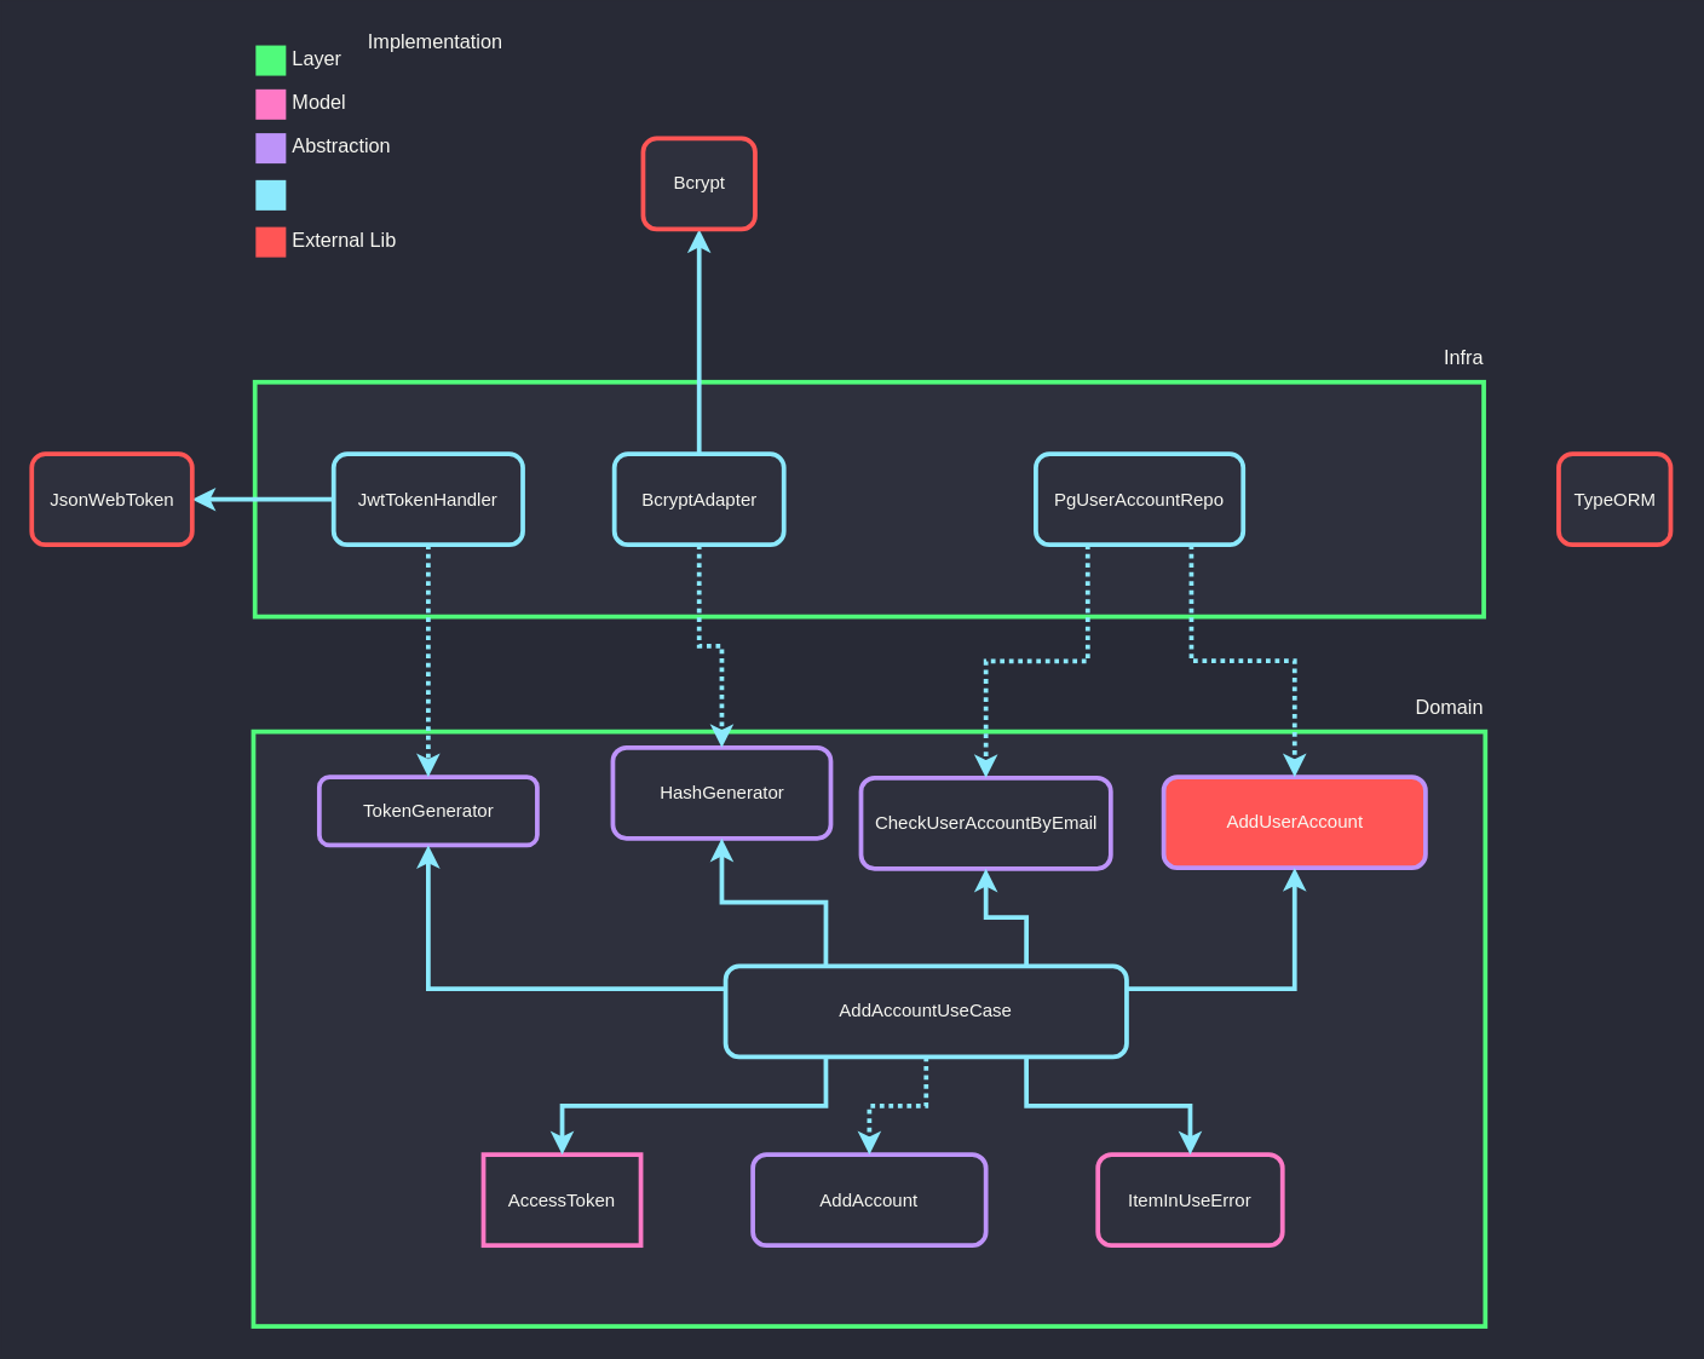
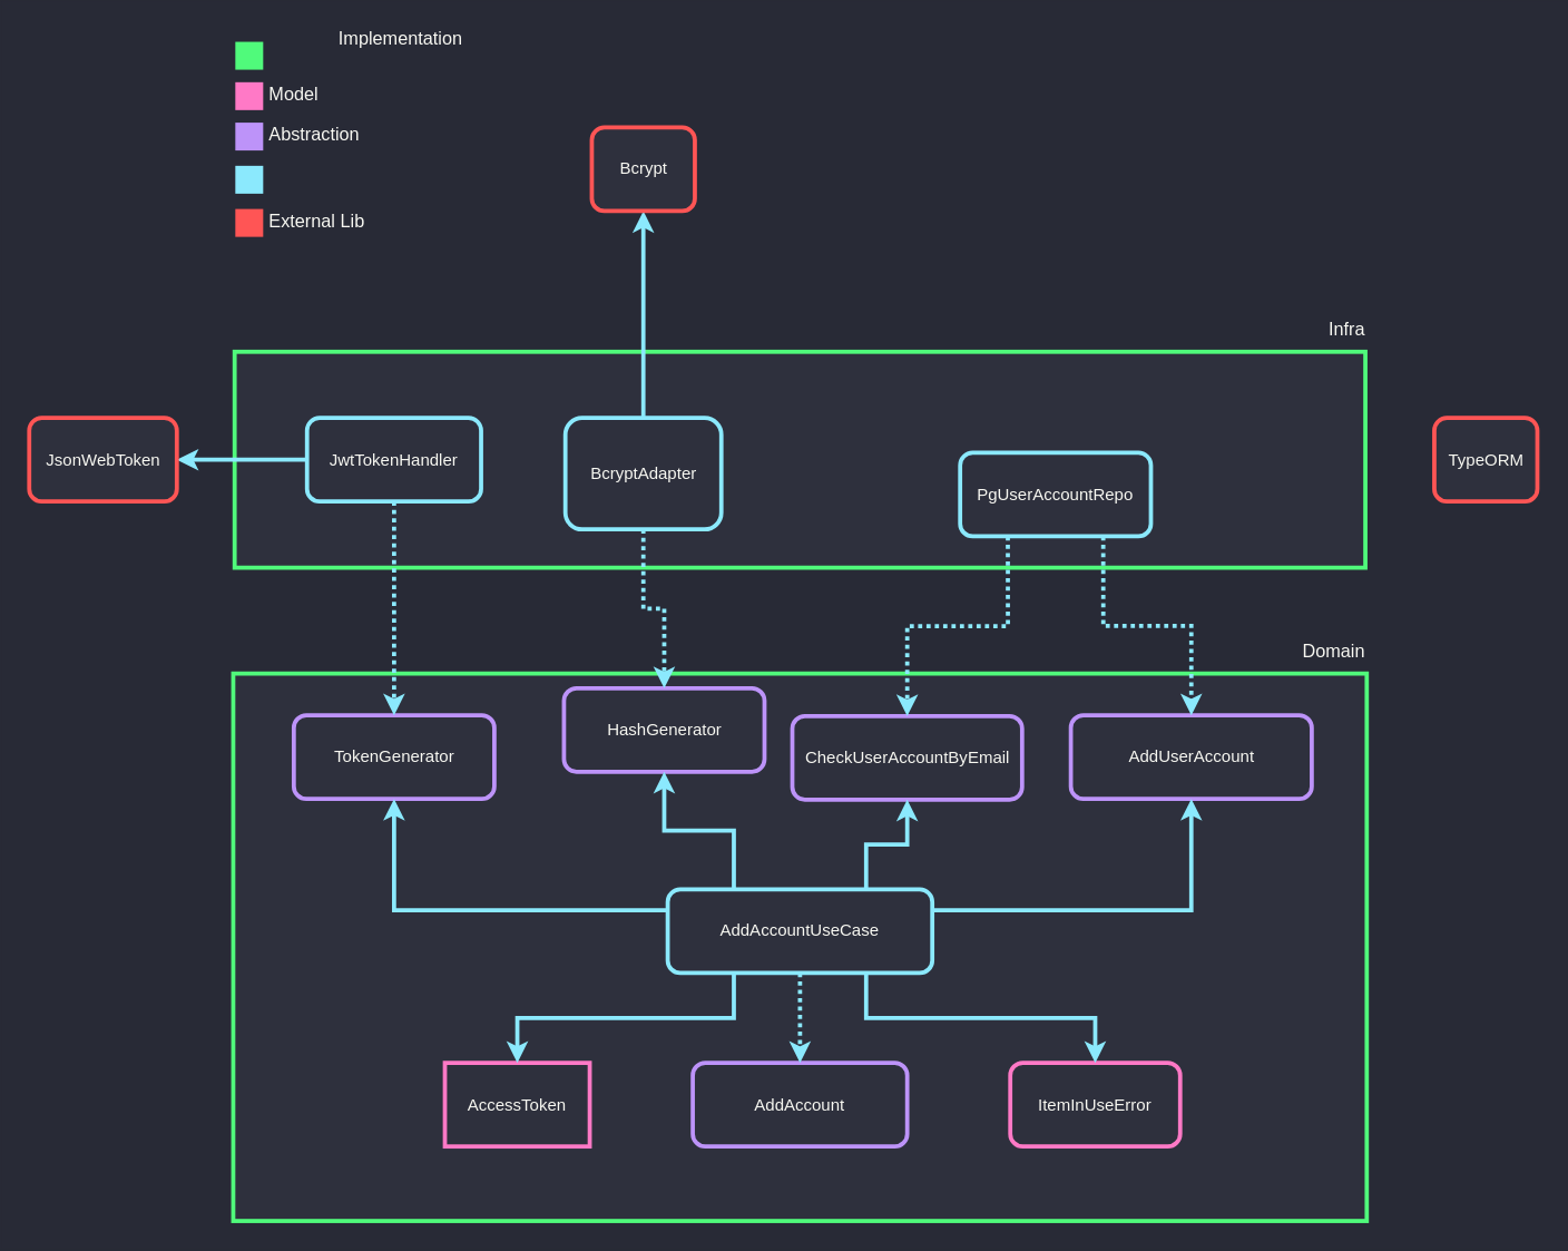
  <mxCell id="0" />
  <mxCell id="1" parent="0" />
  <mxCell id="2" value="" style="rounded=0;whiteSpace=wrap;html=1;strokeColor=#50FA7B;strokeWidth=3;fillColor=#2E303D;fontColor=#F8F8F2;" parent="1" vertex="1"><mxGeometry x="167" y="483" width="814" height="393" as="geometry" /></mxCell>
- <mxCell id="3" value="AddAccountUseCase" style="rounded=1;whiteSpace=wrap;html=1;strokeColor=#8BE9FD;fillColor=#2E303D;strokeWidth=3;fontColor=#F8F8F2;" parent="1" vertex="1"><mxGeometry x="479" y="638" width="265" height="60" as="geometry" /></mxCell>
+ <mxCell id="3" value="AddAccountUseCase" style="rounded=1;whiteSpace=wrap;html=1;strokeColor=#8BE9FD;fillColor=#2E303D;strokeWidth=3;fontColor=#F8F8F2;" parent="1" vertex="1"><mxGeometry x="479" y="638" width="190" height="60" as="geometry" /></mxCell>
  <mxCell id="4" value="Domain" style="text;html=1;resizable=0;points=[];autosize=1;align=right;verticalAlign=bottom;spacingTop=-4;fontColor=#F8F8F2;fontSize=13;" parent="1" vertex="1"><mxGeometry x="927" y="462" width="54" height="16" as="geometry" /></mxCell>
  <mxCell id="5" value="AddAccount" style="rounded=1;whiteSpace=wrap;html=1;strokeColor=#BD93F9;fillColor=#2E303D;strokeWidth=3;fontColor=#F8F8F2;" parent="1" vertex="1"><mxGeometry x="497" y="762.5" width="154" height="60" as="geometry" /></mxCell>
- <mxCell id="6" value="TokenGenerator" style="rounded=1;whiteSpace=wrap;html=1;strokeColor=#BD93F9;fillColor=#2E303D;strokeWidth=3;fontColor=#F8F8F2;" parent="1" vertex="1"><mxGeometry x="210.5" y="513" width="144" height="45" as="geometry" /></mxCell>
+ <mxCell id="6" value="TokenGenerator" style="rounded=1;whiteSpace=wrap;html=1;strokeColor=#BD93F9;fillColor=#2E303D;strokeWidth=3;fontColor=#F8F8F2;" parent="1" vertex="1"><mxGeometry x="210.5" y="513" width="144" height="60" as="geometry" /></mxCell>
  <mxCell id="7" value="CheckUserAccountByEmail" style="rounded=1;whiteSpace=wrap;html=1;strokeColor=#BD93F9;fillColor=#2E303D;strokeWidth=3;fontColor=#F8F8F2;" parent="1" vertex="1"><mxGeometry x="568.5" y="513.5" width="165" height="60" as="geometry" /></mxCell>
- <mxCell id="8" value="AddUserAccount" style="rounded=1;whiteSpace=wrap;html=1;strokeColor=#BD93F9;fillColor=#ff5555;strokeWidth=3;fontColor=#F8F8F2;" parent="1" vertex="1"><mxGeometry x="768.5" y="513" width="173" height="60" as="geometry" /></mxCell>
+ <mxCell id="8" value="AddUserAccount" style="rounded=1;whiteSpace=wrap;html=1;strokeColor=#BD93F9;fillColor=#2E303D;strokeWidth=3;fontColor=#F8F8F2;" parent="1" vertex="1"><mxGeometry x="768.5" y="513" width="173" height="60" as="geometry" /></mxCell>
  <mxCell id="9" style="edgeStyle=orthogonalEdgeStyle;rounded=0;orthogonalLoop=1;jettySize=auto;html=1;exitX=0;exitY=0.25;exitDx=0;exitDy=0;strokeColor=#8BE9FD;strokeWidth=3;" parent="1" source="3" target="6" edge="1"><mxGeometry relative="1" as="geometry"><mxPoint x="399.5" y="622" as="sourcePoint" /><mxPoint x="310.5" y="573" as="targetPoint" /></mxGeometry></mxCell>
  <mxCell id="10" style="edgeStyle=orthogonalEdgeStyle;rounded=0;orthogonalLoop=1;jettySize=auto;html=1;exitX=0.75;exitY=0;exitDx=0;exitDy=0;strokeColor=#8BE9FD;strokeWidth=3;" parent="1" source="3" target="7" edge="1"><mxGeometry relative="1" as="geometry"><mxPoint x="537" y="648" as="sourcePoint" /><mxPoint x="321" y="583" as="targetPoint" /></mxGeometry></mxCell>
  <mxCell id="11" style="edgeStyle=orthogonalEdgeStyle;rounded=0;orthogonalLoop=1;jettySize=auto;html=1;exitX=1;exitY=0.25;exitDx=0;exitDy=0;strokeColor=#8BE9FD;strokeWidth=3;entryX=0.5;entryY=1;entryDx=0;entryDy=0;" parent="1" source="3" target="8" edge="1"><mxGeometry relative="1" as="geometry"><mxPoint x="584" y="648" as="sourcePoint" /><mxPoint x="584" y="583.5" as="targetPoint" /><Array as="points"><mxPoint x="855" y="653" /></Array></mxGeometry></mxCell>
  <mxCell id="12" style="edgeStyle=orthogonalEdgeStyle;rounded=0;orthogonalLoop=1;jettySize=auto;html=1;exitX=0.5;exitY=1;exitDx=0;exitDy=0;entryX=0.5;entryY=0;entryDx=0;entryDy=0;strokeWidth=3;strokeColor=#8BE9FD;dashed=1;dashPattern=1 1;" parent="1" source="3" target="5" edge="1"><mxGeometry relative="1" as="geometry"><mxPoint x="485" y="585" as="sourcePoint" /><mxPoint x="485" y="668" as="targetPoint" /></mxGeometry></mxCell>
  <mxCell id="13" value="AccessToken" style="whiteSpace=wrap;html=1;strokeColor=#FF79C6;fillColor=#2E303D;strokeWidth=3;fontColor=#F8F8F2;rounded=0;" parent="1" vertex="1"><mxGeometry x="319" y="762.5" width="104" height="60" as="geometry" /></mxCell>
  <mxCell id="14" style="edgeStyle=orthogonalEdgeStyle;rounded=0;orthogonalLoop=1;jettySize=auto;html=1;exitX=0.25;exitY=1;exitDx=0;exitDy=0;entryX=0.5;entryY=0;entryDx=0;entryDy=0;strokeColor=#8BE9FD;strokeWidth=3;" parent="1" source="3" target="13" edge="1"><mxGeometry relative="1" as="geometry"><mxPoint x="494" y="679.5" as="sourcePoint" /><mxPoint x="371" y="762.5" as="targetPoint" /></mxGeometry></mxCell>
  <mxCell id="15" value="HashGenerator" style="rounded=1;whiteSpace=wrap;html=1;strokeColor=#BD93F9;fillColor=#2E303D;strokeWidth=3;fontColor=#F8F8F2;" parent="1" vertex="1"><mxGeometry x="404.5" y="493.5" width="144" height="60" as="geometry" /></mxCell>
  <mxCell id="16" style="edgeStyle=orthogonalEdgeStyle;rounded=0;orthogonalLoop=1;jettySize=auto;html=1;exitX=0.25;exitY=0;exitDx=0;exitDy=0;strokeColor=#8BE9FD;strokeWidth=3;" parent="1" source="3" target="15" edge="1"><mxGeometry relative="1" as="geometry"><mxPoint x="533.5" y="638" as="sourcePoint" /><mxPoint x="562.5" y="573.5" as="targetPoint" /></mxGeometry></mxCell>
  <mxCell id="17" value="ItemInUseError" style="rounded=1;whiteSpace=wrap;html=1;strokeColor=#FF79C6;fillColor=#2E303D;strokeWidth=3;fontColor=#F8F8F2;" parent="1" vertex="1"><mxGeometry x="725" y="762.5" width="122" height="60" as="geometry" /></mxCell>
  <mxCell id="18" style="edgeStyle=orthogonalEdgeStyle;rounded=0;orthogonalLoop=1;jettySize=auto;html=1;exitX=0.75;exitY=1;exitDx=0;exitDy=0;strokeColor=#8BE9FD;strokeWidth=3;entryX=0.5;entryY=0;entryDx=0;entryDy=0;" parent="1" source="3" target="17" edge="1"><mxGeometry relative="1" as="geometry"><mxPoint x="941.5" y="698" as="sourcePoint" /><mxPoint x="786" y="747" as="targetPoint" /></mxGeometry></mxCell>
  <mxCell id="19" value="" style="rounded=0;whiteSpace=wrap;html=1;strokeColor=none;strokeWidth=3;fillColor=#FF79C6;fontSize=13;fontColor=#F8F8F2;align=right;" parent="1" vertex="1"><mxGeometry x="168.5" y="58.5" width="20" height="20" as="geometry" /></mxCell>
  <mxCell id="20" value="Model" style="text;html=1;resizable=0;points=[];autosize=1;align=left;verticalAlign=middle;spacingTop=-4;fontSize=13;fontColor=#F8F8F2;" parent="1" vertex="1"><mxGeometry x="190.5" y="60.5" width="45" height="16" as="geometry" /></mxCell>
  <mxCell id="21" value="" style="rounded=0;whiteSpace=wrap;html=1;strokeColor=none;strokeWidth=3;fillColor=#BD93F9;fontSize=13;fontColor=#F8F8F2;align=right;" parent="1" vertex="1"><mxGeometry x="168.5" y="87.5" width="20" height="20" as="geometry" /></mxCell>
  <mxCell id="22" value="Abstraction" style="text;html=1;resizable=0;points=[];autosize=1;align=left;verticalAlign=middle;spacingTop=-4;fontSize=13;fontColor=#F8F8F2;" parent="1" vertex="1"><mxGeometry x="190.5" y="89.5" width="75" height="16" as="geometry" /></mxCell>
  <mxCell id="23" value="" style="rounded=0;whiteSpace=wrap;html=1;strokeColor=none;strokeWidth=3;fillColor=#8BE9FD;fontSize=13;fontColor=#F8F8F2;align=right;" parent="1" vertex="1"><mxGeometry x="168.5" y="118.5" width="20" height="20" as="geometry" /></mxCell>
  <mxCell id="24" value="Implementation" style="text;html=1;resizable=0;points=[];autosize=1;align=left;verticalAlign=middle;spacingTop=-4;fontSize=13;fontColor=#F8F8F2;" parent="1" vertex="1"><mxGeometry x="240.5" y="20.5" width="99" height="16" as="geometry" /></mxCell>
  <mxCell id="25" value="" style="rounded=0;whiteSpace=wrap;html=1;strokeColor=none;strokeWidth=3;fillColor=#50FA7B;fontSize=13;fontColor=#F8F8F2;align=right;" parent="1" vertex="1"><mxGeometry x="168.5" y="29.5" width="20" height="20" as="geometry" /></mxCell>
- <mxCell id="26" value="Layer" style="text;html=1;resizable=0;points=[];autosize=1;align=left;verticalAlign=middle;spacingTop=-4;fontSize=13;fontColor=#F8F8F2;" parent="1" vertex="1"><mxGeometry x="190.5" y="31.5" width="43" height="16" as="geometry" /></mxCell>
  <mxCell id="27" value="" style="rounded=0;whiteSpace=wrap;html=1;strokeColor=none;strokeWidth=3;fillColor=#FF5555;fontSize=13;fontColor=#F8F8F2;align=right;" parent="1" vertex="1"><mxGeometry x="168.5" y="149.5" width="20" height="20" as="geometry" /></mxCell>
  <mxCell id="28" value="External Lib" style="text;html=1;resizable=0;points=[];autosize=1;align=left;verticalAlign=middle;spacingTop=-4;fontSize=13;fontColor=#F8F8F2;" parent="1" vertex="1"><mxGeometry x="190.5" y="151.5" width="79" height="16" as="geometry" /></mxCell>
  <mxCell id="29" value="" style="rounded=0;whiteSpace=wrap;html=1;strokeColor=#50FA7B;strokeWidth=3;fillColor=#2E303D;fontColor=#F8F8F2;" parent="1" vertex="1"><mxGeometry x="168" y="252" width="812" height="155" as="geometry" /></mxCell>
  <mxCell id="30" value="Infra" style="text;html=1;resizable=0;points=[];autosize=1;align=right;verticalAlign=bottom;spacingTop=-4;fontColor=#F8F8F2;fontSize=13;" parent="1" vertex="1"><mxGeometry x="945" y="230.5" width="36" height="16" as="geometry" /></mxCell>
  <mxCell id="31" style="edgeStyle=orthogonalEdgeStyle;rounded=0;orthogonalLoop=1;jettySize=auto;html=1;exitX=0.5;exitY=0;exitDx=0;exitDy=0;entryX=0.5;entryY=1;entryDx=0;entryDy=0;strokeColor=#8BE9FD;strokeWidth=3;" parent="1" source="32" target="33" edge="1"><mxGeometry relative="1" as="geometry"><mxPoint x="443" y="279" as="targetPoint" /></mxGeometry></mxCell>
- <mxCell id="32" value="BcryptAdapter" style="rounded=1;whiteSpace=wrap;html=1;strokeColor=#8BE9FD;fillColor=#2E303D;strokeWidth=3;fontColor=#F8F8F2;" parent="1" vertex="1"><mxGeometry x="405.5" y="299.5" width="112" height="60" as="geometry" /></mxCell>
+ <mxCell id="32" value="BcryptAdapter" style="rounded=1;whiteSpace=wrap;html=1;strokeColor=#8BE9FD;fillColor=#2E303D;strokeWidth=3;fontColor=#F8F8F2;" parent="1" vertex="1"><mxGeometry x="405.5" y="299.5" width="112" height="80" as="geometry" /></mxCell>
  <mxCell id="33" value="Bcrypt" style="rounded=1;whiteSpace=wrap;html=1;strokeColor=#FF5555;fillColor=#2E303D;strokeWidth=3;fontColor=#F8F8F2;" parent="1" vertex="1"><mxGeometry x="424.5" y="91" width="74" height="60" as="geometry" /></mxCell>
  <mxCell id="34" style="edgeStyle=orthogonalEdgeStyle;rounded=0;orthogonalLoop=1;jettySize=auto;html=1;exitX=0;exitY=0.5;exitDx=0;exitDy=0;entryX=1;entryY=0.5;entryDx=0;entryDy=0;strokeColor=#8BE9FD;strokeWidth=3;" parent="1" source="35" target="36" edge="1"><mxGeometry relative="1" as="geometry" /></mxCell>
  <mxCell id="35" value="JwtTokenHandler" style="rounded=1;whiteSpace=wrap;html=1;strokeColor=#8BE9FD;fillColor=#2E303D;strokeWidth=3;fontColor=#F8F8F2;" parent="1" vertex="1"><mxGeometry x="220" y="299.5" width="125" height="60" as="geometry" /></mxCell>
  <mxCell id="36" value="JsonWebToken" style="rounded=1;whiteSpace=wrap;html=1;strokeColor=#FF5555;fillColor=#2E303D;strokeWidth=3;fontColor=#F8F8F2;" parent="1" vertex="1"><mxGeometry x="20.5" y="299.5" width="106" height="60" as="geometry" /></mxCell>
- <mxCell id="37" value="PgUserAccountRepo" style="rounded=1;whiteSpace=wrap;html=1;strokeColor=#8BE9FD;fillColor=#2E303D;strokeWidth=3;fontColor=#F8F8F2;" parent="1" vertex="1"><mxGeometry x="684" y="299.5" width="137" height="60" as="geometry" /></mxCell>
+ <mxCell id="37" value="PgUserAccountRepo" style="rounded=1;whiteSpace=wrap;html=1;strokeColor=#8BE9FD;fillColor=#2E303D;strokeWidth=3;fontColor=#F8F8F2;" parent="1" vertex="1"><mxGeometry x="689" y="324.5" width="137" height="60" as="geometry" /></mxCell>
  <mxCell id="38" value="TypeORM" style="rounded=1;whiteSpace=wrap;html=1;strokeColor=#FF5555;fillColor=#2E303D;strokeWidth=3;fontColor=#F8F8F2;" parent="1" vertex="1"><mxGeometry x="1029.5" y="299.5" width="74" height="60" as="geometry" /></mxCell>
  <mxCell id="39" style="edgeStyle=orthogonalEdgeStyle;rounded=0;orthogonalLoop=1;jettySize=auto;html=1;exitX=0.5;exitY=1;exitDx=0;exitDy=0;entryX=0.5;entryY=0;entryDx=0;entryDy=0;dashed=1;dashPattern=1 1;strokeColor=#8BE9FD;strokeWidth=3;" parent="1" source="35" target="6" edge="1"><mxGeometry relative="1" as="geometry"><mxPoint x="276" y="388" as="sourcePoint" /><mxPoint x="276" y="507" as="targetPoint" /></mxGeometry></mxCell>
  <mxCell id="40" style="edgeStyle=orthogonalEdgeStyle;rounded=0;orthogonalLoop=1;jettySize=auto;html=1;exitX=0.5;exitY=1;exitDx=0;exitDy=0;dashed=1;dashPattern=1 1;strokeColor=#8BE9FD;strokeWidth=3;entryX=0.5;entryY=0;entryDx=0;entryDy=0;" parent="1" source="32" target="15" edge="1"><mxGeometry relative="1" as="geometry"><mxPoint x="461.5" y="388" as="sourcePoint" /><mxPoint x="532" y="447" as="targetPoint" /><Array as="points" /></mxGeometry></mxCell>
  <mxCell id="41" style="edgeStyle=orthogonalEdgeStyle;rounded=0;orthogonalLoop=1;jettySize=auto;html=1;exitX=0.25;exitY=1;exitDx=0;exitDy=0;dashed=1;dashPattern=1 1;strokeColor=#8BE9FD;strokeWidth=3;entryX=0.5;entryY=0;entryDx=0;entryDy=0;" parent="1" source="37" target="7" edge="1"><mxGeometry relative="1" as="geometry"><mxPoint x="657" y="349" as="sourcePoint" /><mxPoint x="657" y="503" as="targetPoint" /><Array as="points" /></mxGeometry></mxCell>
  <mxCell id="42" style="edgeStyle=orthogonalEdgeStyle;rounded=0;orthogonalLoop=1;jettySize=auto;html=1;exitX=0.75;exitY=1;exitDx=0;exitDy=0;dashed=1;dashPattern=1 1;strokeColor=#8BE9FD;strokeWidth=3;entryX=0.5;entryY=0;entryDx=0;entryDy=0;" parent="1" source="37" target="8" edge="1"><mxGeometry relative="1" as="geometry"><mxPoint x="749" y="370" as="sourcePoint" /><mxPoint x="661" y="524" as="targetPoint" /><Array as="points" /></mxGeometry></mxCell>
